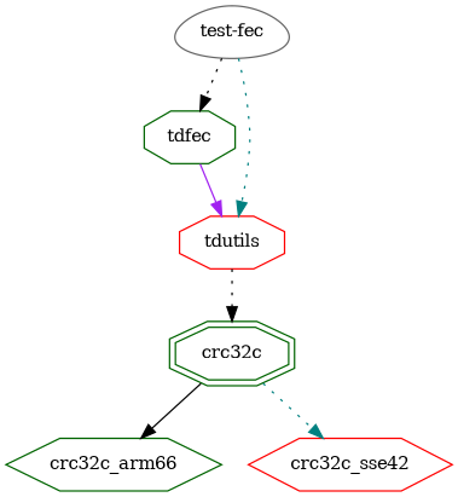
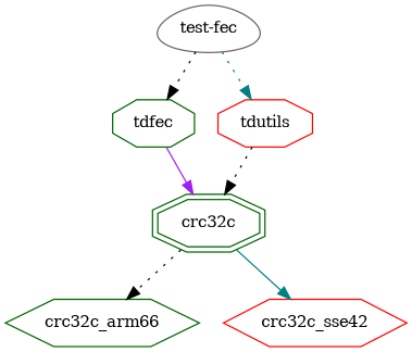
  digraph {
    node [color=darkgreen fontsize=12 shape=octagon]
    edge [color=black]
    n1 [color=gray40 label="test-fec" shape=egg]
    n2 [label=tdfec]
    n3 [color=red label=tdutils]
    n4 [label=crc32c shape=doubleoctagon]
    n5 [label=crc32c_arm66 shape=hexagon]
    n6 [color=red label=crc32c_sse42 shape=hexagon]
    n1 -> n2 [style=dotted]
    n1 -> n3 [color=teal style=dotted]
-   n2 -> n3 [color=purple]
+   n2 -> n4 [color=purple]
    n3 -> n4 [style=dotted]
-   n4 -> n5
-   n4 -> n6 [color=teal style=dotted]
+   n4 -> n5 [style=dotted]
+   n4 -> n6 [color=teal]
  }
